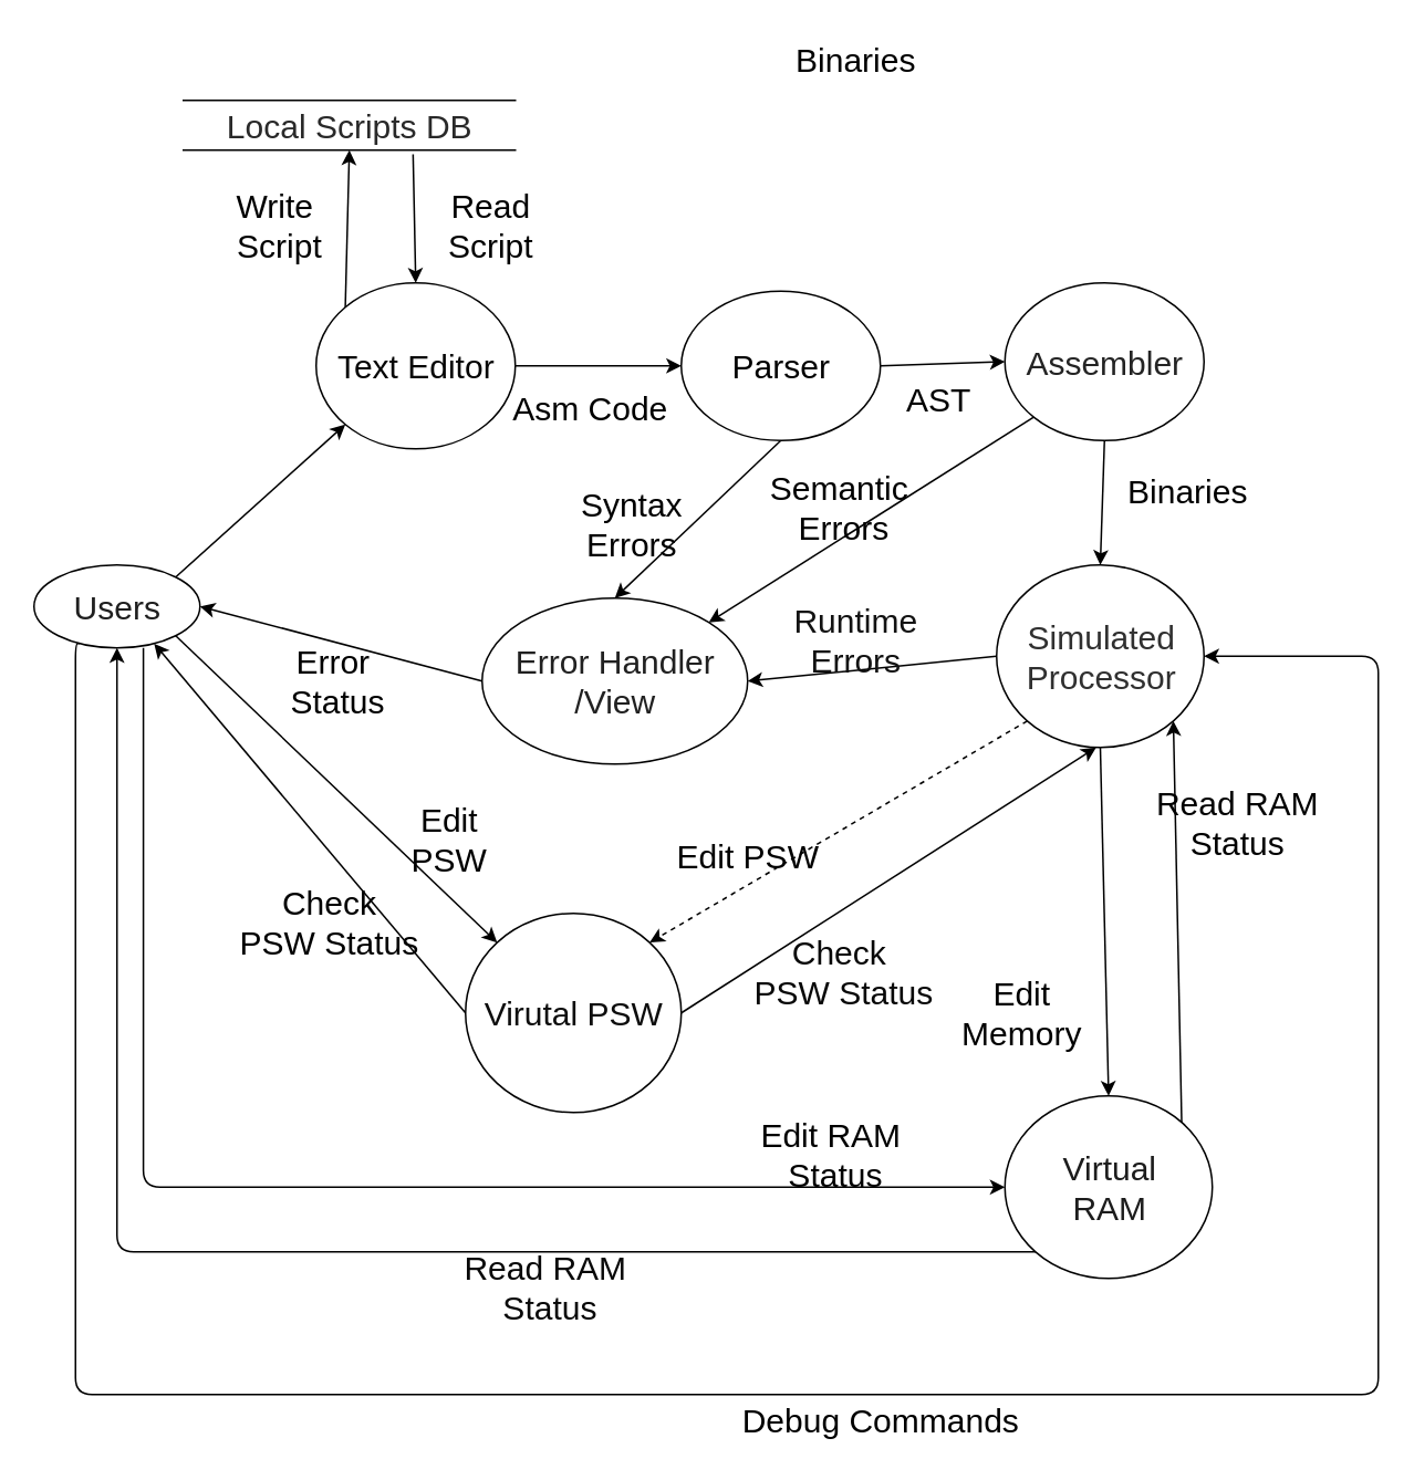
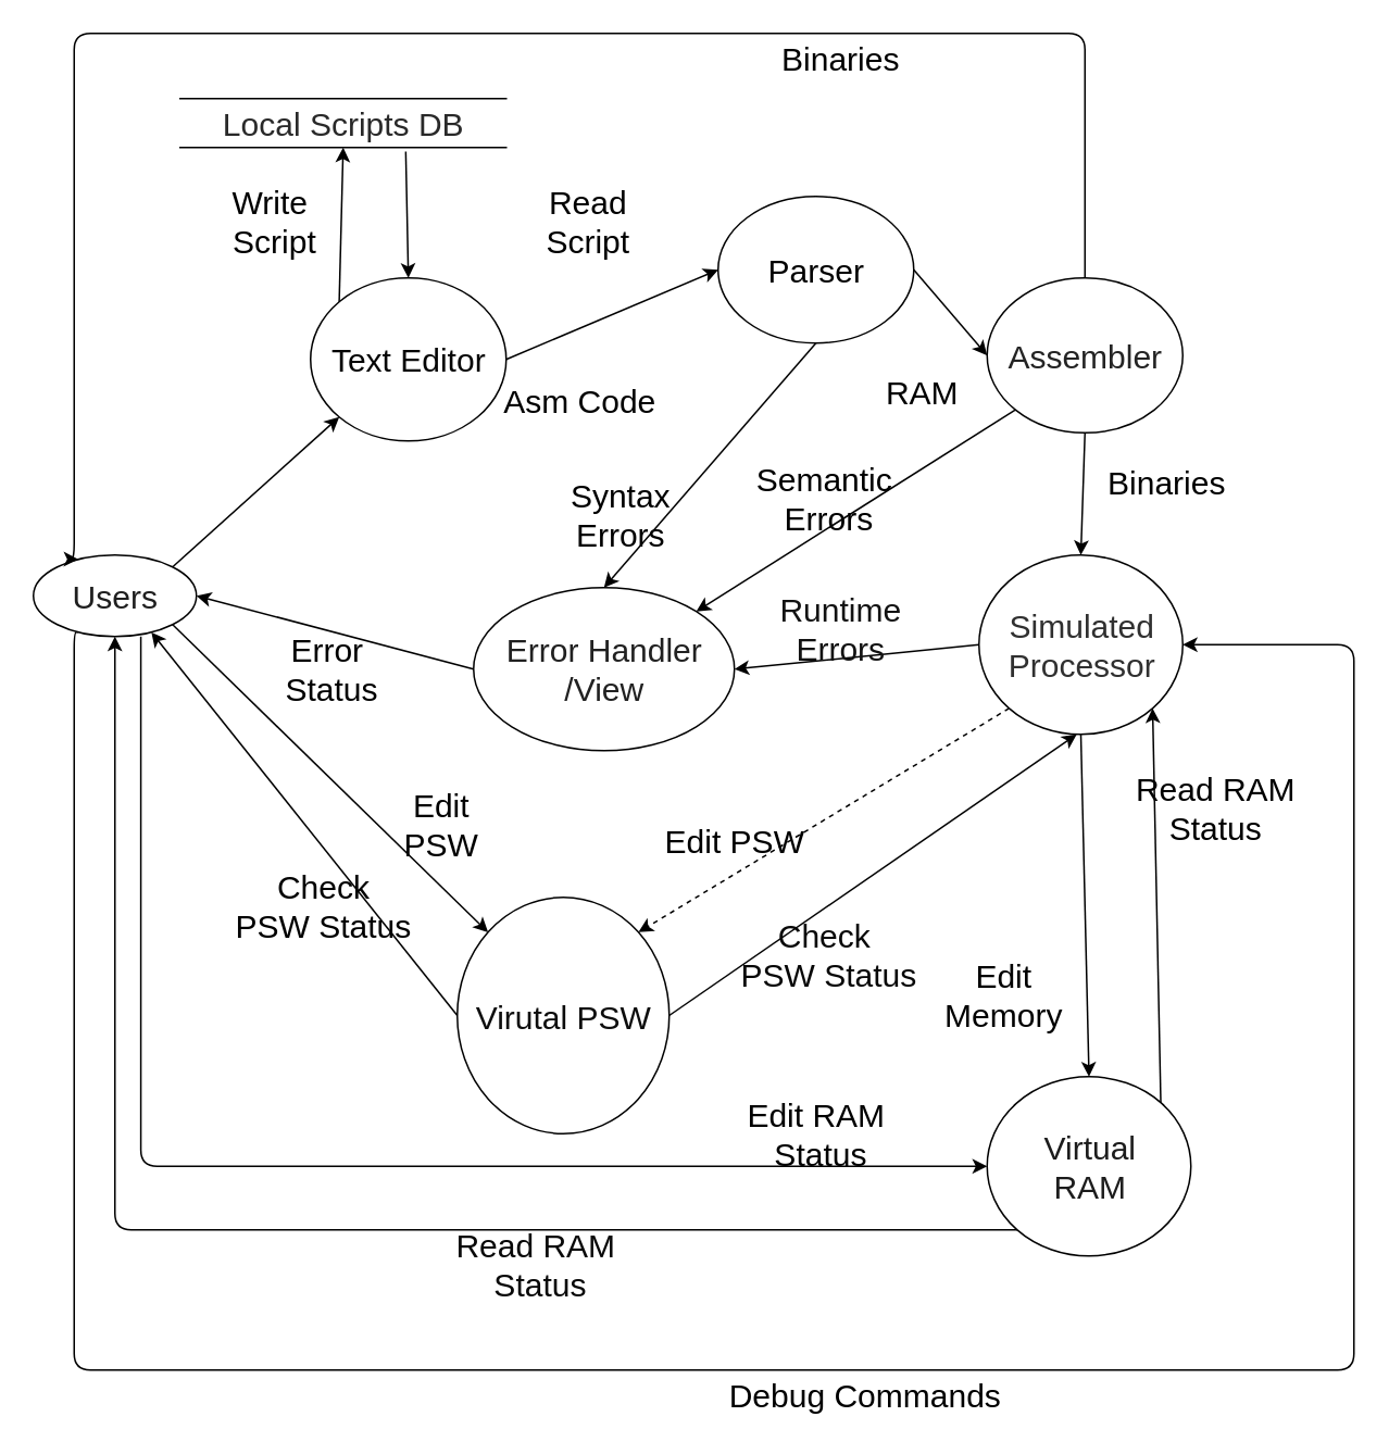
  <mxCell id="0" />
  <mxCell id="1" parent="0" />
  <mxCell id="2" value="" style="endArrow=classic;html=1;fontSize=20;fontColor=#FFFFFF;edgeStyle=orthogonalEdgeStyle;entryX=1;entryY=0.5;entryDx=0;entryDy=0;exitX=0.25;exitY=1;exitDx=0;exitDy=0;" parent="1" source="3" target="7" edge="1"><mxGeometry width="50" height="50" relative="1" as="geometry"><mxPoint x="130" y="530" as="sourcePoint" /><mxPoint x="770" y="390" as="targetPoint" /><Array as="points"><mxPoint x="45" y="840" /><mxPoint x="830" y="840" /><mxPoint x="830" y="395" /></Array></mxGeometry></mxCell>
  <mxCell id="3" value="Users" style="ellipse;html=1;dashed=0;whitespace=wrap;fontSize=20;fontColor=#1F1F1F;" parent="1" vertex="1"><mxGeometry x="20" y="340" width="100" height="50" as="geometry" /></mxCell>
  <mxCell id="4" value="Text Editor" style="shape=ellipse;html=1;dashed=0;whitespace=wrap;perimeter=ellipsePerimeter;fontSize=20;fontColor=#050505;" parent="1" vertex="1"><mxGeometry x="190" y="170" width="120" height="100" as="geometry" /></mxCell>
- <mxCell id="5" value="Parser" style="shape=ellipse;html=1;dashed=0;whitespace=wrap;perimeter=ellipsePerimeter;fontSize=20;fontColor=default;" parent="1" vertex="1"><mxGeometry x="410" y="175" width="120" height="90" as="geometry" /></mxCell>
+ <mxCell id="5" value="Parser" style="shape=ellipse;html=1;dashed=0;whitespace=wrap;perimeter=ellipsePerimeter;fontSize=20;fontColor=default;" parent="1" vertex="1"><mxGeometry x="440" y="120" width="120" height="90" as="geometry" /></mxCell>
  <mxCell id="6" value="Assembler" style="shape=ellipse;html=1;dashed=0;whitespace=wrap;perimeter=ellipsePerimeter;fontSize=20;fontColor=#242424;" parent="1" vertex="1"><mxGeometry x="605" y="170" width="120" height="95" as="geometry" /></mxCell>
  <mxCell id="7" value="Simulated &lt;br&gt;Processor" style="shape=ellipse;html=1;dashed=0;whitespace=wrap;perimeter=ellipsePerimeter;fontSize=20;fontColor=#303030;" parent="1" vertex="1"><mxGeometry x="600" y="340" width="125" height="110" as="geometry" /></mxCell>
  <mxCell id="8" value="Error Handler&lt;br&gt;/View" style="shape=ellipse;html=1;dashed=0;whitespace=wrap;perimeter=ellipsePerimeter;fontSize=20;fontColor=#212121;" parent="1" vertex="1"><mxGeometry x="290" y="360" width="160" height="100" as="geometry" /></mxCell>
  <mxCell id="9" value="Virtual &lt;br&gt;RAM" style="shape=ellipse;html=1;dashed=0;whitespace=wrap;perimeter=ellipsePerimeter;fontSize=20;fontColor=#1C1C1C;" parent="1" vertex="1"><mxGeometry x="605" y="660" width="125" height="110" as="geometry" /></mxCell>
- <mxCell id="10" value="Virutal PSW" style="shape=ellipse;html=1;dashed=0;whitespace=wrap;perimeter=ellipsePerimeter;fontSize=20;fontColor=#0D0D0D;" parent="1" vertex="1"><mxGeometry x="280" y="550" width="130" height="120" as="geometry" /></mxCell>
+ <mxCell id="10" value="Virutal PSW" style="shape=ellipse;html=1;dashed=0;whitespace=wrap;perimeter=ellipsePerimeter;fontSize=20;fontColor=#0D0D0D;" parent="1" vertex="1"><mxGeometry x="280" y="550" width="130" height="145" as="geometry" /></mxCell>
  <mxCell id="11" value="Local Scripts DB" style="html=1;dashed=0;whitespace=wrap;shape=partialRectangle;right=0;left=0;fontSize=20;fontColor=#292929;" parent="1" vertex="1"><mxGeometry x="110" y="60" width="200" height="30" as="geometry" /></mxCell>
  <mxCell id="12" value="" style="endArrow=classic;html=1;fontSize=20;fontColor=#FFFFFF;exitX=0;exitY=0;exitDx=0;exitDy=0;entryX=0.5;entryY=1;entryDx=0;entryDy=0;" parent="1" source="4" target="11" edge="1"><mxGeometry width="50" height="50" relative="1" as="geometry"><mxPoint x="460" y="440" as="sourcePoint" /><mxPoint x="200" y="350" as="targetPoint" /></mxGeometry></mxCell>
  <mxCell id="13" value="Write&lt;br&gt;&amp;nbsp;Script" style="text;html=1;align=center;verticalAlign=middle;resizable=0;points=[];autosize=1;strokeColor=none;fillColor=none;fontSize=20;fontColor=default;" parent="1" vertex="1"><mxGeometry x="130" y="110" width="70" height="50" as="geometry" /></mxCell>
- <mxCell id="14" value="Read&lt;br&gt;Script" style="text;html=1;align=center;verticalAlign=middle;resizable=0;points=[];autosize=1;strokeColor=none;fillColor=none;fontSize=20;fontColor=default;" parent="1" vertex="1"><mxGeometry x="260" y="110" width="70" height="50" as="geometry" /></mxCell>
+ <mxCell id="14" value="Read&lt;br&gt;Script" style="text;html=1;align=center;verticalAlign=middle;resizable=0;points=[];autosize=1;strokeColor=none;fillColor=none;fontSize=20;fontColor=default;" parent="1" vertex="1"><mxGeometry x="325" y="110" width="70" height="50" as="geometry" /></mxCell>
  <mxCell id="15" value="" style="endArrow=classic;html=1;fontSize=20;fontColor=#FFFFFF;exitX=0.692;exitY=1.083;exitDx=0;exitDy=0;entryX=0.5;entryY=0;entryDx=0;entryDy=0;exitPerimeter=0;" parent="1" source="11" target="4" edge="1"><mxGeometry width="50" height="50" relative="1" as="geometry"><mxPoint x="460" y="420" as="sourcePoint" /><mxPoint x="510" y="370" as="targetPoint" /></mxGeometry></mxCell>
  <mxCell id="16" value="" style="endArrow=classic;html=1;fontSize=20;fontColor=#FFFFFF;exitX=1;exitY=0;exitDx=0;exitDy=0;entryX=0;entryY=1;entryDx=0;entryDy=0;" parent="1" source="3" target="4" edge="1"><mxGeometry width="50" height="50" relative="1" as="geometry"><mxPoint x="460" y="420" as="sourcePoint" /><mxPoint x="510" y="370" as="targetPoint" /></mxGeometry></mxCell>
  <mxCell id="17" value="" style="endArrow=classic;html=1;fontSize=20;fontColor=#FFFFFF;exitX=1;exitY=0.5;exitDx=0;exitDy=0;entryX=0;entryY=0.5;entryDx=0;entryDy=0;startArrow=none;" parent="1" source="4" target="5" edge="1"><mxGeometry width="50" height="50" relative="1" as="geometry"><mxPoint x="430" y="285" as="sourcePoint" /><mxPoint x="550" y="400" as="targetPoint" /></mxGeometry></mxCell>
  <mxCell id="18" value="Asm Code" style="text;html=1;align=center;verticalAlign=middle;resizable=0;points=[];autosize=1;strokeColor=none;fillColor=none;fontSize=20;fontColor=default;" parent="1" vertex="1"><mxGeometry x="300" y="230" width="110" height="30" as="geometry" /></mxCell>
  <mxCell id="19" value="" style="endArrow=classic;html=1;fontSize=20;fontColor=#FFFFFF;exitX=1;exitY=0.5;exitDx=0;exitDy=0;entryX=0;entryY=0.5;entryDx=0;entryDy=0;" parent="1" source="5" target="6" edge="1"><mxGeometry width="50" height="50" relative="1" as="geometry"><mxPoint x="490" y="530" as="sourcePoint" /><mxPoint x="540" y="480" as="targetPoint" /></mxGeometry></mxCell>
- <mxCell id="20" value="AST" style="text;html=1;align=center;verticalAlign=middle;resizable=0;points=[];autosize=1;strokeColor=none;fillColor=none;fontSize=20;fontColor=default;" parent="1" vertex="1"><mxGeometry x="540" y="225" width="50" height="30" as="geometry" /></mxCell>
+ <mxCell id="20" value="RAM" style="text;html=1;align=center;verticalAlign=middle;resizable=0;points=[];autosize=1;strokeColor=none;fillColor=none;fontSize=20;fontColor=default;" parent="1" vertex="1"><mxGeometry x="540" y="225" width="50" height="30" as="geometry" /></mxCell>
  <mxCell id="21" value="" style="endArrow=classic;html=1;fontSize=20;fontColor=#FFFFFF;exitX=0.5;exitY=1;exitDx=0;exitDy=0;entryX=0.5;entryY=0;entryDx=0;entryDy=0;" parent="1" source="5" target="8" edge="1"><mxGeometry width="50" height="50" relative="1" as="geometry"><mxPoint x="490" y="530" as="sourcePoint" /><mxPoint x="540" y="480" as="targetPoint" /></mxGeometry></mxCell>
  <mxCell id="22" value="Syntax &lt;br&gt;Errors" style="text;html=1;align=center;verticalAlign=middle;resizable=0;points=[];autosize=1;strokeColor=none;fillColor=none;fontSize=20;fontColor=default;" parent="1" vertex="1"><mxGeometry x="340" y="290" width="80" height="50" as="geometry" /></mxCell>
  <mxCell id="23" value="" style="endArrow=classic;html=1;fontSize=20;fontColor=#FFFFFF;exitX=0;exitY=1;exitDx=0;exitDy=0;entryX=1;entryY=0;entryDx=0;entryDy=0;" parent="1" source="6" target="8" edge="1"><mxGeometry width="50" height="50" relative="1" as="geometry"><mxPoint x="520" y="350" as="sourcePoint" /><mxPoint x="570" y="300" as="targetPoint" /></mxGeometry></mxCell>
  <mxCell id="24" value="Semantic&lt;br&gt;&amp;nbsp;Errors" style="text;html=1;align=center;verticalAlign=middle;resizable=0;points=[];autosize=1;strokeColor=none;fillColor=none;fontSize=20;fontColor=default;" parent="1" vertex="1"><mxGeometry x="455" y="280" width="100" height="50" as="geometry" /></mxCell>
+ <mxCell id="25" value="" style="endArrow=classic;html=1;fontSize=20;fontColor=#FFFFFF;exitX=0.5;exitY=0;exitDx=0;exitDy=0;edgeStyle=orthogonalEdgeStyle;entryX=0.25;entryY=0;entryDx=0;entryDy=0;" parent="1" source="6" target="3" edge="1"><mxGeometry width="50" height="50" relative="1" as="geometry"><mxPoint x="640" y="110" as="sourcePoint" /><mxPoint x="665" y="40" as="targetPoint" /><Array as="points"><mxPoint x="665" y="20" /><mxPoint x="45" y="20" /></Array></mxGeometry></mxCell>
  <mxCell id="26" value="Binaries" style="text;html=1;align=center;verticalAlign=middle;resizable=0;points=[];autosize=1;strokeColor=none;fillColor=none;fontSize=20;fontColor=default;" parent="1" vertex="1"><mxGeometry x="470" y="20" width="90" height="30" as="geometry" /></mxCell>
  <mxCell id="27" value="" style="endArrow=classic;html=1;fontSize=20;fontColor=#FFFFFF;exitX=0.5;exitY=1;exitDx=0;exitDy=0;entryX=0.5;entryY=0;entryDx=0;entryDy=0;" parent="1" source="6" target="7" edge="1"><mxGeometry width="50" height="50" relative="1" as="geometry"><mxPoint x="650" y="330" as="sourcePoint" /><mxPoint x="700" y="280" as="targetPoint" /></mxGeometry></mxCell>
  <mxCell id="28" value="Binaries&lt;br&gt;" style="text;html=1;align=center;verticalAlign=middle;resizable=0;points=[];autosize=1;strokeColor=none;fillColor=none;fontSize=20;fontColor=default;" parent="1" vertex="1"><mxGeometry x="670" y="280" width="90" height="30" as="geometry" /></mxCell>
  <mxCell id="29" value="" style="endArrow=classic;html=1;fontSize=20;fontColor=#FFFFFF;exitX=0;exitY=0.5;exitDx=0;exitDy=0;entryX=1;entryY=0.5;entryDx=0;entryDy=0;" parent="1" source="7" target="8" edge="1"><mxGeometry width="50" height="50" relative="1" as="geometry"><mxPoint x="560" y="500" as="sourcePoint" /><mxPoint x="610" y="450" as="targetPoint" /></mxGeometry></mxCell>
  <mxCell id="30" value="Runtime&lt;br&gt;Errors" style="text;html=1;align=center;verticalAlign=middle;resizable=0;points=[];autosize=1;strokeColor=none;fillColor=none;fontSize=20;fontColor=#121212;" parent="1" vertex="1"><mxGeometry x="470" y="360" width="90" height="50" as="geometry" /></mxCell>
  <mxCell id="31" value="" style="endArrow=classic;html=1;fontSize=20;fontColor=#FFFFFF;exitX=0.5;exitY=1;exitDx=0;exitDy=0;entryX=0.5;entryY=0;entryDx=0;entryDy=0;" parent="1" source="7" target="9" edge="1"><mxGeometry width="50" height="50" relative="1" as="geometry"><mxPoint x="620" y="530" as="sourcePoint" /><mxPoint x="670" y="480" as="targetPoint" /></mxGeometry></mxCell>
  <mxCell id="32" value="Edit &lt;br&gt;Memory" style="text;html=1;align=center;verticalAlign=middle;resizable=0;points=[];autosize=1;strokeColor=none;fillColor=none;fontSize=20;fontColor=default;" parent="1" vertex="1"><mxGeometry x="570" y="585" width="90" height="50" as="geometry" /></mxCell>
  <mxCell id="33" value="" style="endArrow=classic;html=1;fontSize=20;fontColor=#FFFFFF;exitX=1;exitY=0;exitDx=0;exitDy=0;entryX=1;entryY=1;entryDx=0;entryDy=0;" parent="1" source="9" target="7" edge="1"><mxGeometry width="50" height="50" relative="1" as="geometry"><mxPoint x="680" y="510" as="sourcePoint" /><mxPoint x="730" y="460" as="targetPoint" /></mxGeometry></mxCell>
  <mxCell id="34" value="&lt;div&gt;Read RAM&lt;/div&gt;&lt;div&gt;Status&lt;br&gt;&lt;/div&gt;" style="text;html=1;align=center;verticalAlign=middle;resizable=0;points=[];autosize=1;strokeColor=none;fillColor=none;fontSize=20;fontColor=default;" parent="1" vertex="1"><mxGeometry x="690" y="470" width="110" height="50" as="geometry" /></mxCell>
  <mxCell id="35" value="" style="endArrow=classic;html=1;fontSize=20;fontColor=#FFFFFF;exitX=1;exitY=0.5;exitDx=0;exitDy=0;" parent="1" source="10" edge="1"><mxGeometry width="50" height="50" relative="1" as="geometry"><mxPoint x="440" y="580" as="sourcePoint" /><mxPoint x="660" y="450" as="targetPoint" /></mxGeometry></mxCell>
  <mxCell id="36" value="Check &lt;br&gt;&amp;nbsp;PSW Status" style="text;html=1;align=center;verticalAlign=middle;resizable=0;points=[];autosize=1;strokeColor=none;fillColor=none;fontSize=20;fontColor=#080808;" parent="1" vertex="1"><mxGeometry x="440" y="560" width="130" height="50" as="geometry" /></mxCell>
  <mxCell id="37" value="" style="endArrow=classic;html=1;fontSize=20;fontColor=#FFFFFF;exitX=0;exitY=1;exitDx=0;exitDy=0;entryX=1;entryY=0;entryDx=0;entryDy=0;dashed=1;" parent="1" source="7" target="10" edge="1"><mxGeometry width="50" height="50" relative="1" as="geometry"><mxPoint x="450" y="540" as="sourcePoint" /><mxPoint x="500" y="490" as="targetPoint" /></mxGeometry></mxCell>
  <mxCell id="38" value="Edit PSW" style="text;html=1;align=center;verticalAlign=middle;resizable=0;points=[];autosize=1;strokeColor=none;fillColor=none;fontSize=20;fontColor=#000000;" parent="1" vertex="1"><mxGeometry x="400" y="500" width="100" height="30" as="geometry" /></mxCell>
  <mxCell id="39" value="" style="endArrow=classic;html=1;fontSize=20;fontColor=#FFFFFF;exitX=0;exitY=0.5;exitDx=0;exitDy=0;entryX=1;entryY=0.5;entryDx=0;entryDy=0;" parent="1" source="8" target="3" edge="1"><mxGeometry width="50" height="50" relative="1" as="geometry"><mxPoint x="170" y="380" as="sourcePoint" /><mxPoint x="220" y="330" as="targetPoint" /></mxGeometry></mxCell>
  <mxCell id="40" value="Error&lt;br&gt;&amp;nbsp;Status" style="text;html=1;align=center;verticalAlign=middle;resizable=0;points=[];autosize=1;strokeColor=none;fillColor=none;fontSize=20;fontColor=default;" parent="1" vertex="1"><mxGeometry x="160" y="385" width="80" height="50" as="geometry" /></mxCell>
  <mxCell id="41" value="" style="endArrow=classic;html=1;fontSize=20;fontColor=#FFFFFF;exitX=1;exitY=1;exitDx=0;exitDy=0;entryX=0;entryY=0;entryDx=0;entryDy=0;" parent="1" source="3" target="10" edge="1"><mxGeometry width="50" height="50" relative="1" as="geometry"><mxPoint x="490" y="510" as="sourcePoint" /><mxPoint x="540" y="460" as="targetPoint" /></mxGeometry></mxCell>
  <mxCell id="42" value="Edit&lt;br&gt;PSW" style="text;html=1;align=center;verticalAlign=middle;resizable=0;points=[];autosize=1;strokeColor=none;fillColor=none;fontSize=20;fontColor=default;" parent="1" vertex="1"><mxGeometry x="240" y="480" width="60" height="50" as="geometry" /></mxCell>
  <mxCell id="43" value="" style="endArrow=classic;html=1;fontSize=20;fontColor=#FFFFFF;exitX=0;exitY=0.5;exitDx=0;exitDy=0;entryX=0.75;entryY=1;entryDx=0;entryDy=0;" parent="1" source="10" target="3" edge="1"><mxGeometry width="50" height="50" relative="1" as="geometry"><mxPoint x="110" y="570" as="sourcePoint" /><mxPoint x="160" y="520" as="targetPoint" /></mxGeometry></mxCell>
  <mxCell id="44" value="&amp;nbsp;Check&lt;br&gt;&amp;nbsp;PSW Status" style="text;html=1;align=center;verticalAlign=middle;resizable=0;points=[];autosize=1;strokeColor=none;fillColor=none;fontSize=20;fontColor=default;" parent="1" vertex="1"><mxGeometry x="130" y="530" width="130" height="50" as="geometry" /></mxCell>
  <mxCell id="45" value="" style="endArrow=classic;html=1;fontSize=20;fontColor=#FFFFFF;exitX=0.659;exitY=0.999;exitDx=0;exitDy=0;exitPerimeter=0;entryX=0;entryY=0.5;entryDx=0;entryDy=0;edgeStyle=orthogonalEdgeStyle;" parent="1" source="3" target="9" edge="1"><mxGeometry width="50" height="50" relative="1" as="geometry"><mxPoint x="100" y="640" as="sourcePoint" /><mxPoint x="150" y="590" as="targetPoint" /></mxGeometry></mxCell>
  <mxCell id="46" value="Edit RAM&lt;br&gt;&amp;nbsp;Status" style="text;html=1;align=center;verticalAlign=middle;resizable=0;points=[];autosize=1;strokeColor=none;fillColor=none;fontSize=20;fontColor=default;" parent="1" vertex="1"><mxGeometry x="450" y="670" width="100" height="50" as="geometry" /></mxCell>
  <mxCell id="47" value="" style="endArrow=classic;html=1;fontSize=20;fontColor=#FFFFFF;exitX=0;exitY=1;exitDx=0;exitDy=0;entryX=0.5;entryY=1;entryDx=0;entryDy=0;edgeStyle=orthogonalEdgeStyle;" parent="1" source="9" target="3" edge="1"><mxGeometry width="50" height="50" relative="1" as="geometry"><mxPoint x="130" y="790" as="sourcePoint" /><mxPoint x="180" y="740" as="targetPoint" /></mxGeometry></mxCell>
  <mxCell id="48" value="Read RAM&lt;br&gt;&amp;nbsp;Status" style="text;html=1;align=center;verticalAlign=middle;resizable=0;points=[];autosize=1;strokeColor=none;fillColor=none;fontSize=20;fontColor=#080808;" parent="1" vertex="1"><mxGeometry x="273" y="750" width="110" height="50" as="geometry" /></mxCell>
  <mxCell id="49" value="Debug Commands" style="text;html=1;align=center;verticalAlign=middle;resizable=0;points=[];autosize=1;strokeColor=none;fillColor=none;fontSize=20;fontColor=default;" parent="1" vertex="1"><mxGeometry x="440" y="840" width="180" height="30" as="geometry" /></mxCell>
